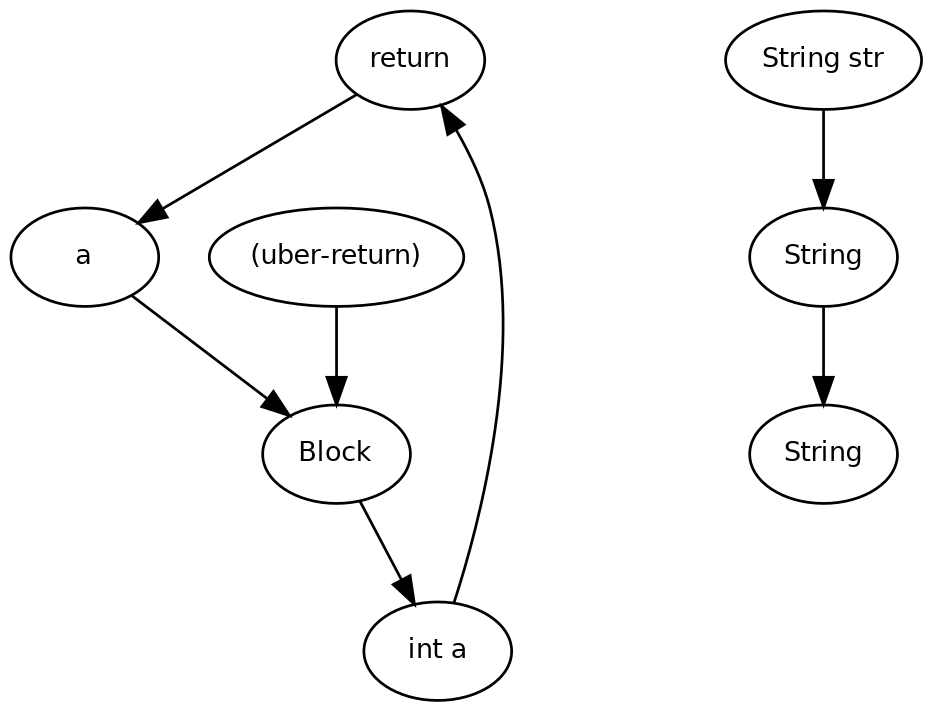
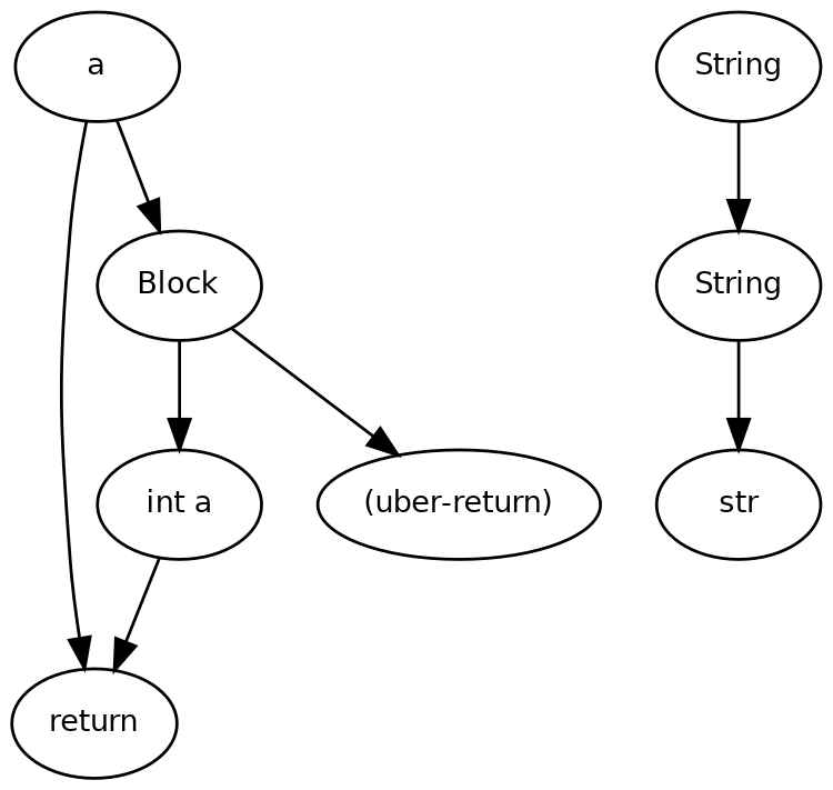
  digraph {
    node [fontname=Helvetica fontsize=10]
    n1 [label=return]
    n2 [label=a]
    n3 [label=Block]
    n4 [label="int a"]
+   n5 [label=str]
    n6 [label=String]
    n7 [label=String]
-   n8 [label="String str"]
    n9 [label="(uber-return)"]
-   n1 -> n2
+   n2 -> n1
    n2 -> n3
    n3 -> n4
-   n9 -> n3
+   n3 -> n9
    n4 -> n1
    n6 -> n7
-   n8 -> n6
+   n7 -> n5
  }
